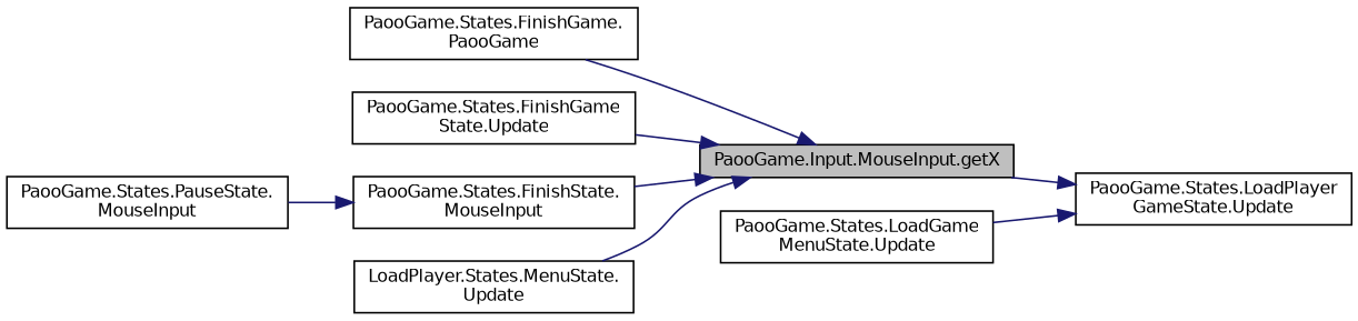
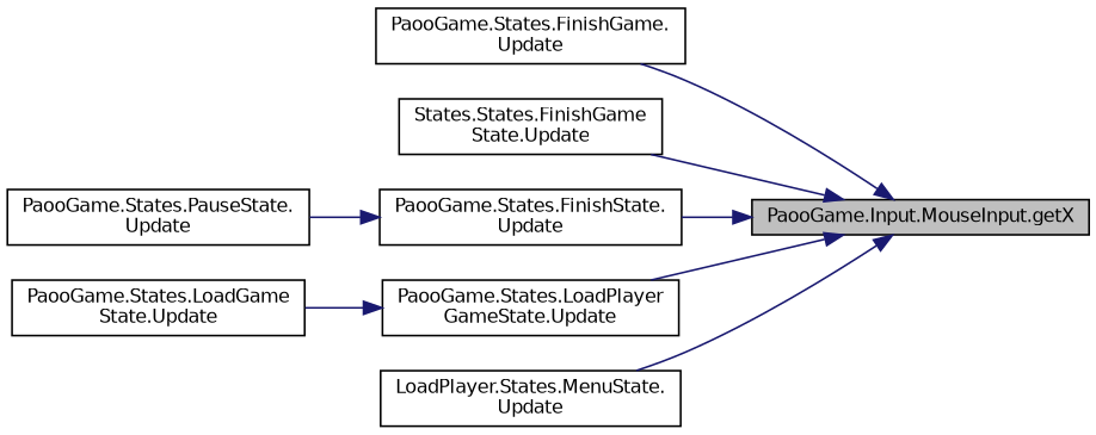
  digraph {
    rankdir=RL
    node [color=black fillcolor=white fontname=Helvetica fontsize=10 shape=record style=filled]
    edge [color=midnightblue dir=back fontname=Helvetica fontsize=10 labelfontname=Helvetica labelfontsize=10 style=solid]
    n1 [fillcolor=grey75 fontcolor=black height=0.2 label="PaooGame.Input.MouseInput.getX" width=0.4]
-   n2 [height=0.2 label="PaooGame.States.FinishGame.\lPaooGame" width=0.4]
-   n3 [height=0.2 label="PaooGame.States.FinishGame\lState.Update" width=0.4]
-   n4 [height=0.2 label="PaooGame.States.FinishState.\lMouseInput" width=0.4]
+   n2 [height=0.2 label="PaooGame.States.FinishGame.\lUpdate" width=0.4]
+   n3 [height=0.2 label="States.States.FinishGame\lState.Update" width=0.4]
+   n4 [height=0.2 label="PaooGame.States.FinishState.\lUpdate" width=0.4]
    n5 [height=0.2 label="PaooGame.States.LoadPlayer\lGameState.Update" width=0.4]
    n6 [height=0.2 label="LoadPlayer.States.MenuState.\lUpdate" width=0.4]
-   n7 [height=0.2 label="PaooGame.States.PauseState.\lMouseInput" width=0.4]
-   n8 [height=0.2 label="PaooGame.States.LoadGame\lMenuState.Update" width=0.4]
+   n7 [height=0.2 label="PaooGame.States.PauseState.\lUpdate" width=0.4]
+   n8 [height=0.2 label="PaooGame.States.LoadGame\lState.Update" width=0.4]
    n1 -> n2
    n1 -> n3
    n1 -> n4
-   n5 -> n1
+   n1 -> n5
    n1 -> n6
    n4 -> n7
    n5 -> n8
  }
